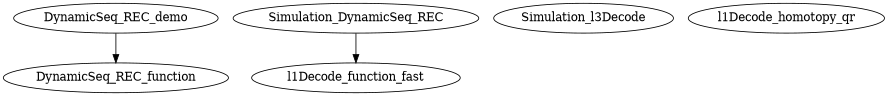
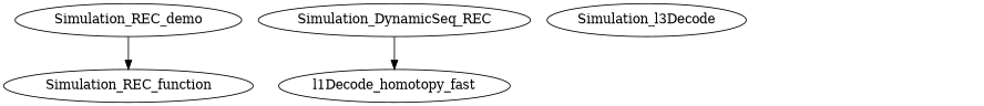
  digraph {
    fontname="DejaVu Serif"
    node [fontname="DejaVu Serif"]
    edge [fontname="DejaVu Serif"]
-   DynamicSeq_REC_demo
-   DynamicSeq_REC_function
+   DynamicSeq_REC_demo [label=Simulation_REC_demo]
+   DynamicSeq_REC_function [label=Simulation_REC_function]
    Simulation_DynamicSeq_REC
-   l1Decode_homotopy_fast [label=l1Decode_function_fast]
+   l1Decode_homotopy_fast
    n5 [label=Simulation_l3Decode]
-   l1Decode_homotopy_qr
    DynamicSeq_REC_demo -> DynamicSeq_REC_function
    Simulation_DynamicSeq_REC -> l1Decode_homotopy_fast
  }
